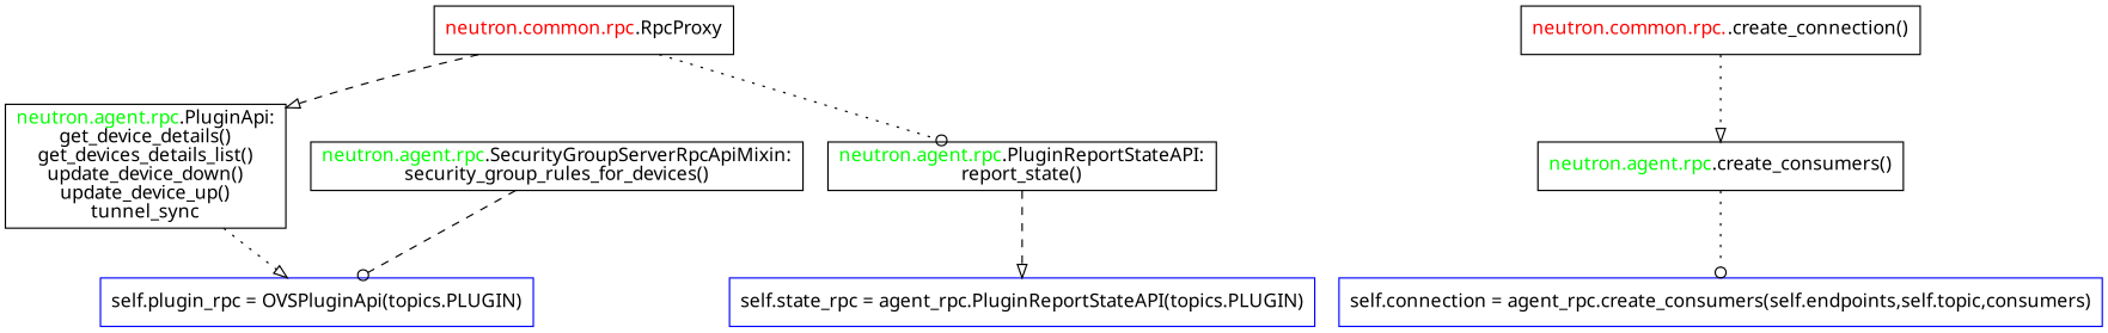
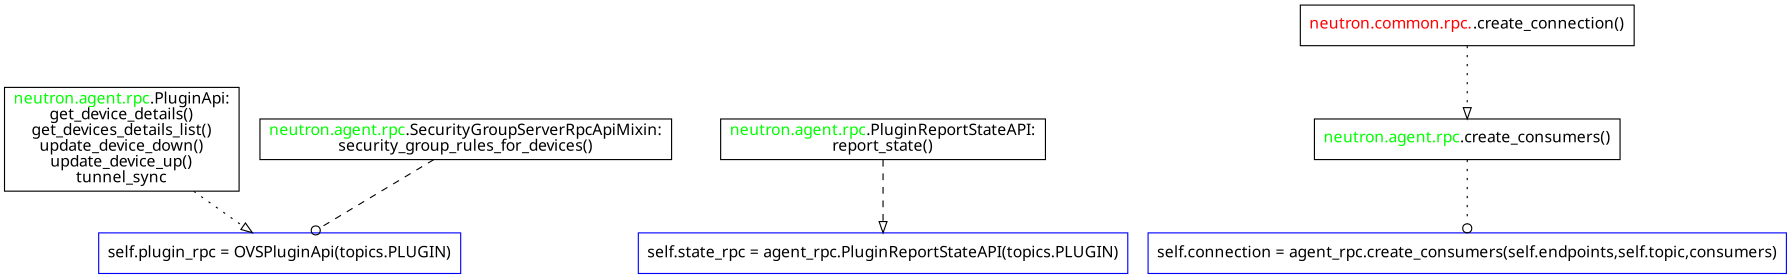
  digraph {
    fontname="Noto Sans"
    node [shape=record fontname="Noto Sans"]
    edge [style=dotted arrowhead=onormal fontname="Noto Sans"]
    n1 [color=blue label="self.plugin_rpc = OVSPluginApi(topics.PLUGIN)"]
    n2 [color=blue label="self.state_rpc = agent_rpc.PluginReportStateAPI(topics.PLUGIN)"]
    n3 [color=blue label="self.connection = agent_rpc.create_consumers(self.endpoints,self.topic,consumers)"]
-   n4 [label=<<font color="red">neutron.common.rpc</font>.RpcProxy>]
    n5 [label=<<font color="green">neutron.agent.rpc</font>.PluginApi:<br/>get_device_details()<br/>get_devices_details_list()<br/>update_device_down()<br/>update_device_up()<br/>tunnel_sync>]
    n6 [label=<<font color="green">neutron.agent.rpc</font>.PluginReportStateAPI:<br/>report_state()>]
    n7 [label=<<font color="green">neutron.agent.rpc</font>.SecurityGroupServerRpcApiMixin:<br/>security_group_rules_for_devices()>]
    n8 [label=<<font color="red">neutron.common.rpc.</font>.create_connection()>]
    n9 [label=<<font color="green">neutron.agent.rpc</font>.create_consumers()>]
    subgraph sub_1 {
      rank=same
      n1
      n2
      n3
    }
-   n4 -> n5 [style=dashed]
-   n4 -> n6 [arrowhead=odot]
    n5 -> n1
    n6 -> n2 [style=dashed]
    n7 -> n1 [style=dashed arrowhead=odot]
    n8 -> n9
    n9 -> n3 [arrowhead=odot]
  }
